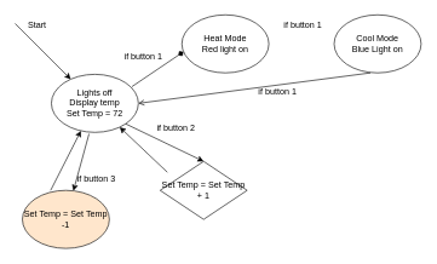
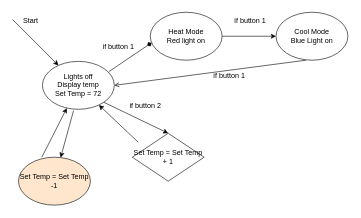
  <mxCell id="0" />
  <mxCell id="1" parent="0" />
  <mxCell id="2" value="Lights off&lt;div&gt;Display temp&lt;/div&gt;&lt;div&gt;Set Temp = 72&lt;/div&gt;" style="ellipse;whiteSpace=wrap;html=1;" vertex="1" parent="1"><mxGeometry x="70" y="102" width="120" height="80" as="geometry" /></mxCell>
  <mxCell id="3" value="" style="endArrow=classic;html=1;rounded=0;" edge="1" parent="1" target="2"><mxGeometry width="50" height="50" relative="1" as="geometry"><mxPoint x="20" y="32" as="sourcePoint" /><mxPoint x="70" y="-18" as="targetPoint" /></mxGeometry></mxCell>
  <mxCell id="4" value="Start" style="text;html=1;align=center;verticalAlign=middle;resizable=0;points=[];autosize=1;strokeColor=none;fillColor=none;" vertex="1" parent="1"><mxGeometry x="25" y="20" width="50" height="30" as="geometry" /></mxCell>
  <mxCell id="5" value="Heat Mode&lt;div&gt;Red light on&lt;/div&gt;" style="ellipse;whiteSpace=wrap;html=1;" vertex="1" parent="1"><mxGeometry x="250" y="20" width="120" height="80" as="geometry" /></mxCell>
  <mxCell id="6" value="" style="endArrow=diamond;html=1;rounded=0;exitX=0.925;exitY=0.213;exitDx=0;exitDy=0;exitPerimeter=0;entryX=0.017;entryY=0.638;entryDx=0;entryDy=0;entryPerimeter=0;" edge="1" parent="1" source="2" target="5"><mxGeometry width="50" height="50" relative="1" as="geometry"><mxPoint x="190" y="122" as="sourcePoint" /><mxPoint x="240" y="72" as="targetPoint" /></mxGeometry></mxCell>
  <mxCell id="7" value="&amp;nbsp;if button 1" style="text;html=1;align=center;verticalAlign=middle;resizable=0;points=[];autosize=1;strokeColor=none;fillColor=none;" vertex="1" parent="1"><mxGeometry x="155" y="62" width="80" height="30" as="geometry" /></mxCell>
  <mxCell id="8" value="Cool Mode&lt;div&gt;Blue Light on&lt;/div&gt;" style="ellipse;whiteSpace=wrap;html=1;" vertex="1" parent="1"><mxGeometry x="460" y="20" width="120" height="80" as="geometry" /></mxCell>
+ <mxCell id="9" value="" style="endArrow=classic;html=1;rounded=0;entryX=0;entryY=0.5;entryDx=0;entryDy=0;exitX=1;exitY=0.5;exitDx=0;exitDy=0;" edge="1" parent="1" source="5" target="8"><mxGeometry width="50" height="50" relative="1" as="geometry"><mxPoint x="390" y="92" as="sourcePoint" /><mxPoint x="440" y="42" as="targetPoint" /></mxGeometry></mxCell>
  <mxCell id="10" value="" style="endArrow=open;html=1;rounded=0;entryX=1;entryY=0.5;entryDx=0;entryDy=0;exitX=0.417;exitY=1;exitDx=0;exitDy=0;exitPerimeter=0;" edge="1" parent="1" source="8" target="2"><mxGeometry width="50" height="50" relative="1" as="geometry"><mxPoint x="250" y="222" as="sourcePoint" /><mxPoint x="300" y="172" as="targetPoint" /></mxGeometry></mxCell>
  <mxCell id="11" value="&amp;nbsp;if button 1" style="text;html=1;align=center;verticalAlign=middle;resizable=0;points=[];autosize=1;strokeColor=none;fillColor=none;" vertex="1" parent="1"><mxGeometry x="375" y="20" width="80" height="30" as="geometry" /></mxCell>
  <mxCell id="12" value="&amp;nbsp;if button 1" style="text;html=1;align=center;verticalAlign=middle;resizable=0;points=[];autosize=1;strokeColor=none;fillColor=none;" vertex="1" parent="1"><mxGeometry x="340" y="112" width="80" height="30" as="geometry" /></mxCell>
  <mxCell id="13" value="Set Temp = Set Temp + 1" style="rhombus;whiteSpace=wrap;html=1;" vertex="1" parent="1"><mxGeometry x="220" y="222" width="120" height="80" as="geometry" /></mxCell>
  <mxCell id="14" value="" style="endArrow=classic;html=1;rounded=0;exitX=1;exitY=1;exitDx=0;exitDy=0;entryX=0.5;entryY=0;entryDx=0;entryDy=0;" edge="1" parent="1" source="2" target="13"><mxGeometry width="50" height="50" relative="1" as="geometry"><mxPoint x="200" y="212" as="sourcePoint" /><mxPoint x="250" y="162" as="targetPoint" /></mxGeometry></mxCell>
  <mxCell id="15" value="&amp;nbsp;if button 2" style="text;html=1;align=center;verticalAlign=middle;resizable=0;points=[];autosize=1;strokeColor=none;fillColor=none;" vertex="1" parent="1"><mxGeometry x="200" y="162" width="80" height="30" as="geometry" /></mxCell>
  <mxCell id="16" value="Set Temp = Set Temp -1" style="ellipse;whiteSpace=wrap;html=1;fillColor=#ffe6cc;" vertex="1" parent="1"><mxGeometry x="30" y="262" width="120" height="80" as="geometry" /></mxCell>
  <mxCell id="17" value="" style="endArrow=classic;html=1;rounded=0;exitX=0.083;exitY=0.188;exitDx=0;exitDy=0;exitPerimeter=0;" edge="1" parent="1" source="13" target="2"><mxGeometry width="50" height="50" relative="1" as="geometry"><mxPoint x="140" y="262" as="sourcePoint" /><mxPoint x="190" y="212" as="targetPoint" /></mxGeometry></mxCell>
  <mxCell id="18" value="" style="endArrow=classic;html=1;rounded=0;exitX=0.433;exitY=1.025;exitDx=0;exitDy=0;exitPerimeter=0;" edge="1" parent="1" source="2" target="16"><mxGeometry width="50" height="50" relative="1" as="geometry"><mxPoint x="80" y="242" as="sourcePoint" /><mxPoint x="130" y="192" as="targetPoint" /></mxGeometry></mxCell>
- <mxCell id="19" value="&amp;nbsp;if button 3" style="text;html=1;align=center;verticalAlign=middle;resizable=0;points=[];autosize=1;strokeColor=none;fillColor=none;" vertex="1" parent="1"><mxGeometry x="90" y="232" width="80" height="30" as="geometry" /></mxCell>
  <mxCell id="20" value="" style="endArrow=classic;html=1;rounded=0;exitX=0.325;exitY=0;exitDx=0;exitDy=0;exitPerimeter=0;" edge="1" parent="1" source="16" target="2"><mxGeometry width="50" height="50" relative="1" as="geometry"><mxPoint x="30" y="242" as="sourcePoint" /><mxPoint x="80" y="192" as="targetPoint" /></mxGeometry></mxCell>
